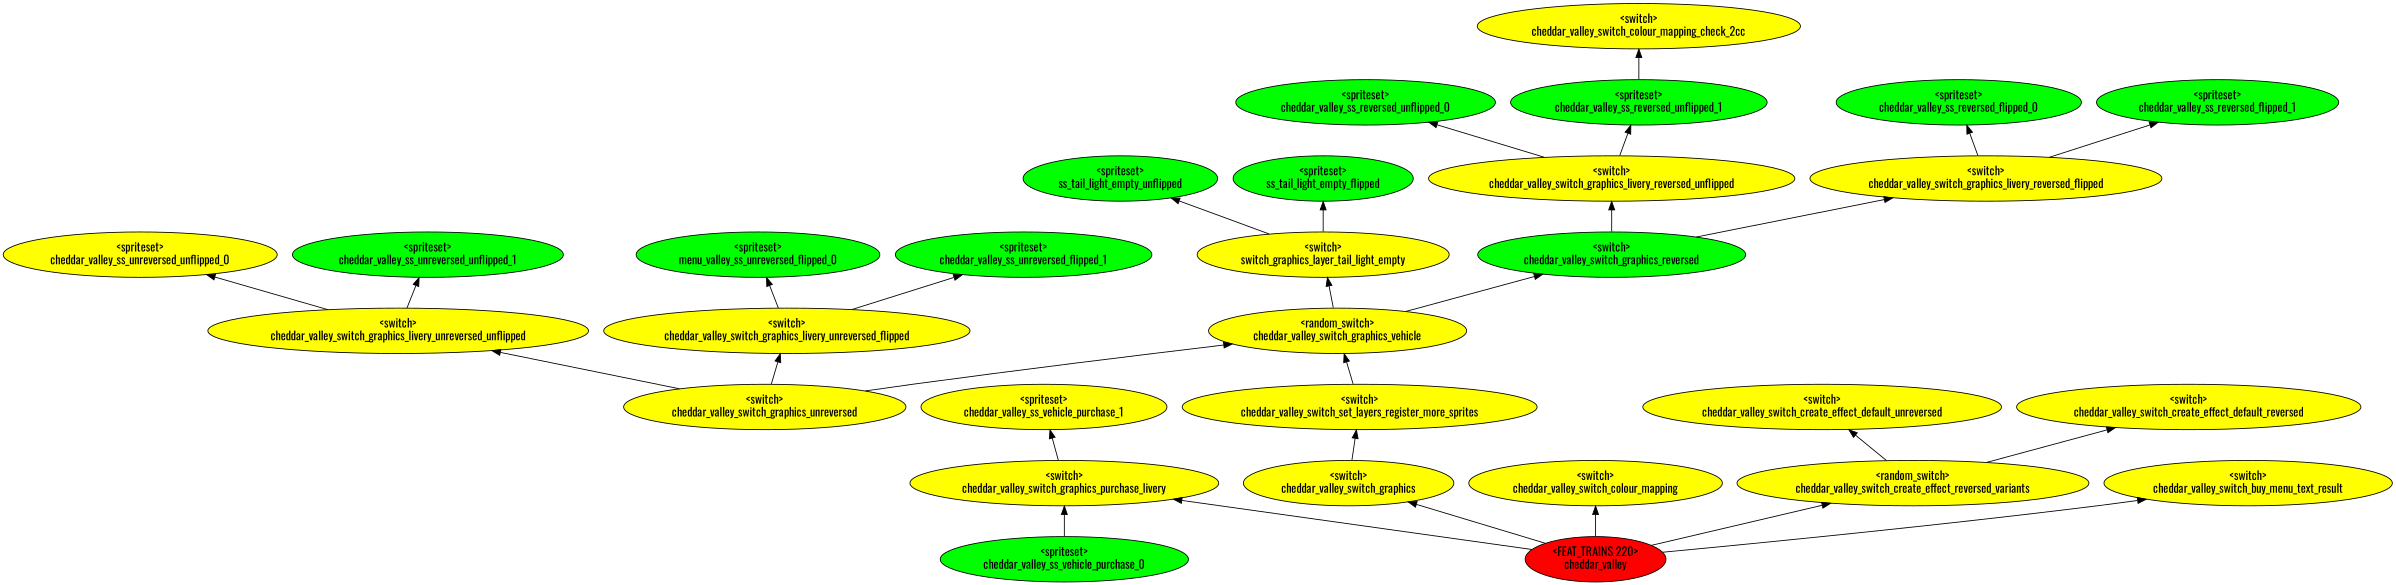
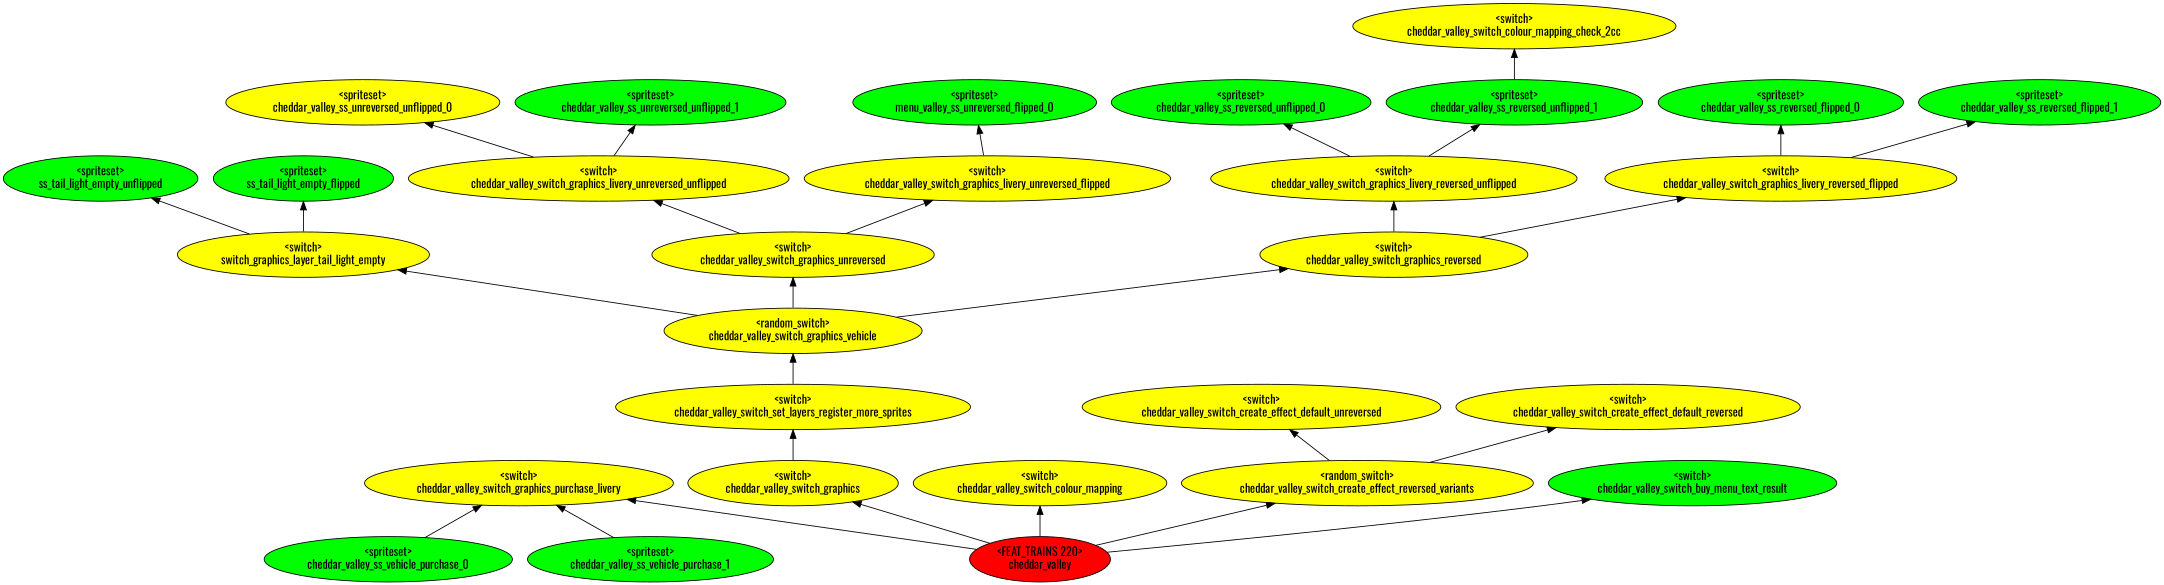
  digraph {
    fontname=Oswald
    rankdir=BT
    node [fillcolor=yellow fontname=Oswald style=filled]
    edge [fontname=Oswald]
    n1 [fillcolor=green label="<spriteset>\nss_tail_light_empty_unflipped"]
    n2 [fillcolor=green label="<spriteset>\nss_tail_light_empty_flipped"]
    n3 [label="<switch>\nswitch_graphics_layer_tail_light_empty"]
    n4 [label="<spriteset>\ncheddar_valley_ss_unreversed_unflipped_0"]
    n5 [fillcolor=green label="<spriteset>\ncheddar_valley_ss_unreversed_unflipped_1"]
    n6 [label="<switch>\ncheddar_valley_switch_graphics_livery_unreversed_unflipped"]
    n7 [fillcolor=green label="<spriteset>\nmenu_valley_ss_unreversed_flipped_0"]
-   n8 [fillcolor=green label="<spriteset>\ncheddar_valley_ss_unreversed_flipped_1"]
    n9 [label="<switch>\ncheddar_valley_switch_graphics_livery_unreversed_flipped"]
    n10 [label="<switch>\ncheddar_valley_switch_graphics_unreversed"]
    n11 [fillcolor=green label="<spriteset>\ncheddar_valley_ss_reversed_unflipped_0"]
    n12 [fillcolor=green label="<spriteset>\ncheddar_valley_ss_reversed_unflipped_1"]
    n13 [label="<switch>\ncheddar_valley_switch_colour_mapping_check_2cc"]
    n14 [label="<switch>\ncheddar_valley_switch_graphics_livery_reversed_unflipped"]
    n15 [fillcolor=green label="<spriteset>\ncheddar_valley_ss_reversed_flipped_0"]
    n16 [fillcolor=green label="<spriteset>\ncheddar_valley_ss_reversed_flipped_1"]
    n17 [label="<switch>\ncheddar_valley_switch_graphics_livery_reversed_flipped"]
-   n18 [fillcolor=green label="<switch>\ncheddar_valley_switch_graphics_reversed"]
+   n18 [label="<switch>\ncheddar_valley_switch_graphics_reversed"]
    n19 [label="<random_switch>\ncheddar_valley_switch_graphics_vehicle"]
    n20 [fillcolor=green label="<spriteset>\ncheddar_valley_ss_vehicle_purchase_0"]
    n21 [label="<switch>\ncheddar_valley_switch_graphics_purchase_livery"]
-   n22 [label="<spriteset>\ncheddar_valley_ss_vehicle_purchase_1"]
+   n22 [fillcolor=green label="<spriteset>\ncheddar_valley_ss_vehicle_purchase_1"]
    n23 [label="<switch>\ncheddar_valley_switch_set_layers_register_more_sprites"]
    n24 [label="<switch>\ncheddar_valley_switch_graphics"]
    n25 [label="<switch>\ncheddar_valley_switch_colour_mapping"]
    n26 [label="<switch>\ncheddar_valley_switch_create_effect_default_unreversed"]
    n27 [label="<switch>\ncheddar_valley_switch_create_effect_default_reversed"]
    n28 [label="<random_switch>\ncheddar_valley_switch_create_effect_reversed_variants"]
-   n29 [label="<switch>\ncheddar_valley_switch_buy_menu_text_result"]
+   n29 [fillcolor=green label="<switch>\ncheddar_valley_switch_buy_menu_text_result"]
    n30 [fillcolor=red label="<FEAT_TRAINS 220>\ncheddar_valley"]
    n3 -> n1
    n3 -> n2
    n6 -> n4
    n6 -> n5
    n9 -> n7
-   n9 -> n8
    n10 -> n6
    n10 -> n9
    n12 -> n13
    n14 -> n11
    n14 -> n12
    n17 -> n15
    n17 -> n16
    n18 -> n14
    n18 -> n17
    n19 -> n3
-   n10 -> n19
+   n19 -> n10
    n19 -> n18
    n20 -> n21
-   n21 -> n22
+   n22 -> n21
    n23 -> n19
    n24 -> n23
    n28 -> n26
    n28 -> n27
    n30 -> n21
    n30 -> n24
    n30 -> n25
    n30 -> n28
    n30 -> n29
  }
